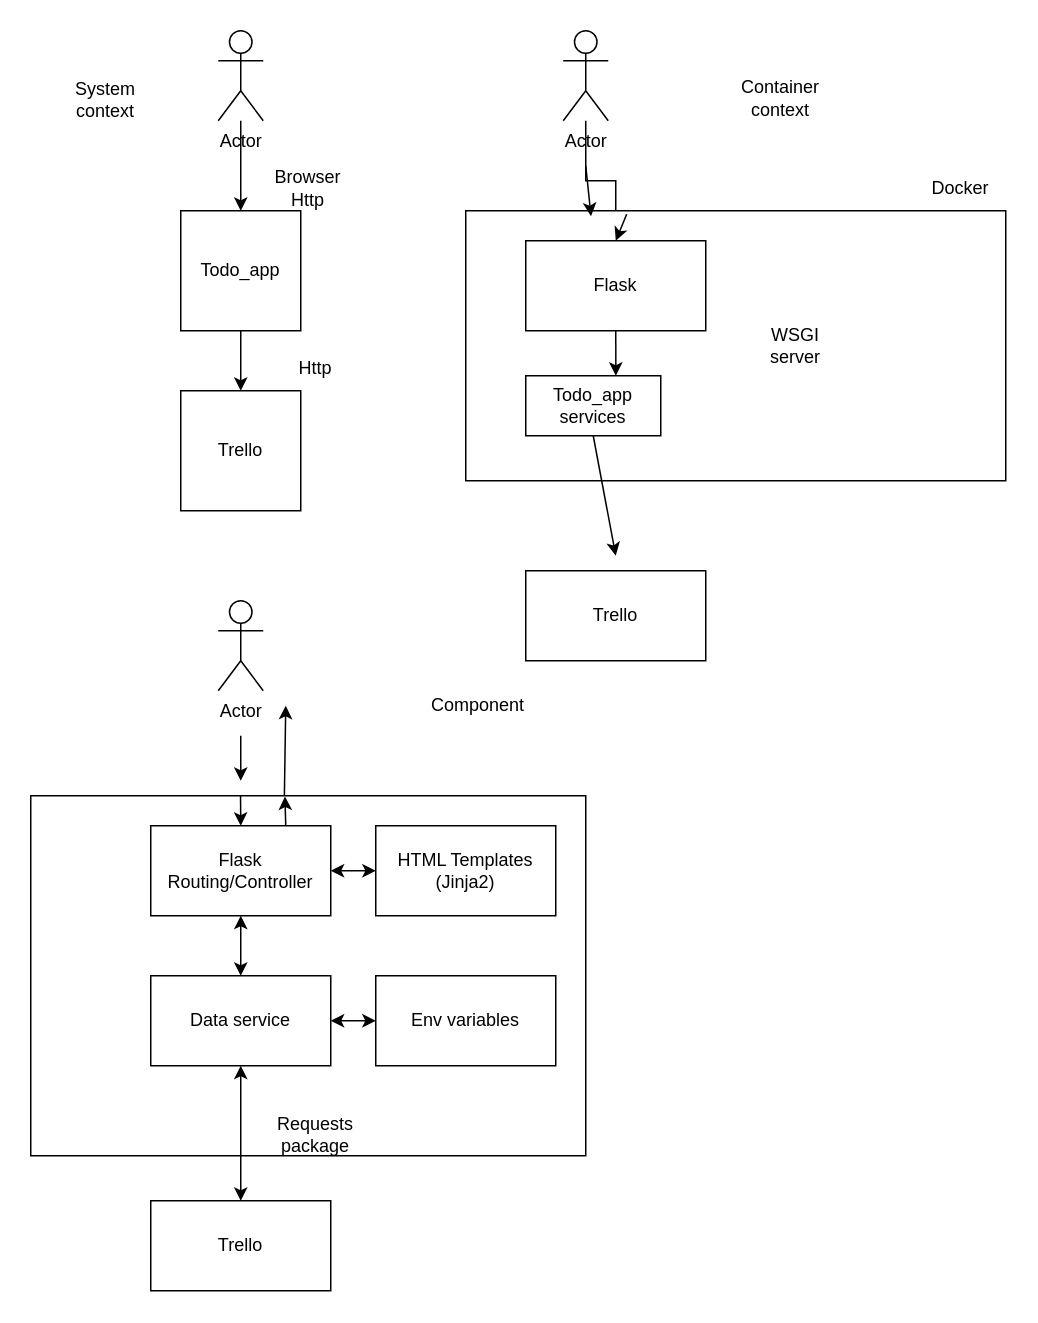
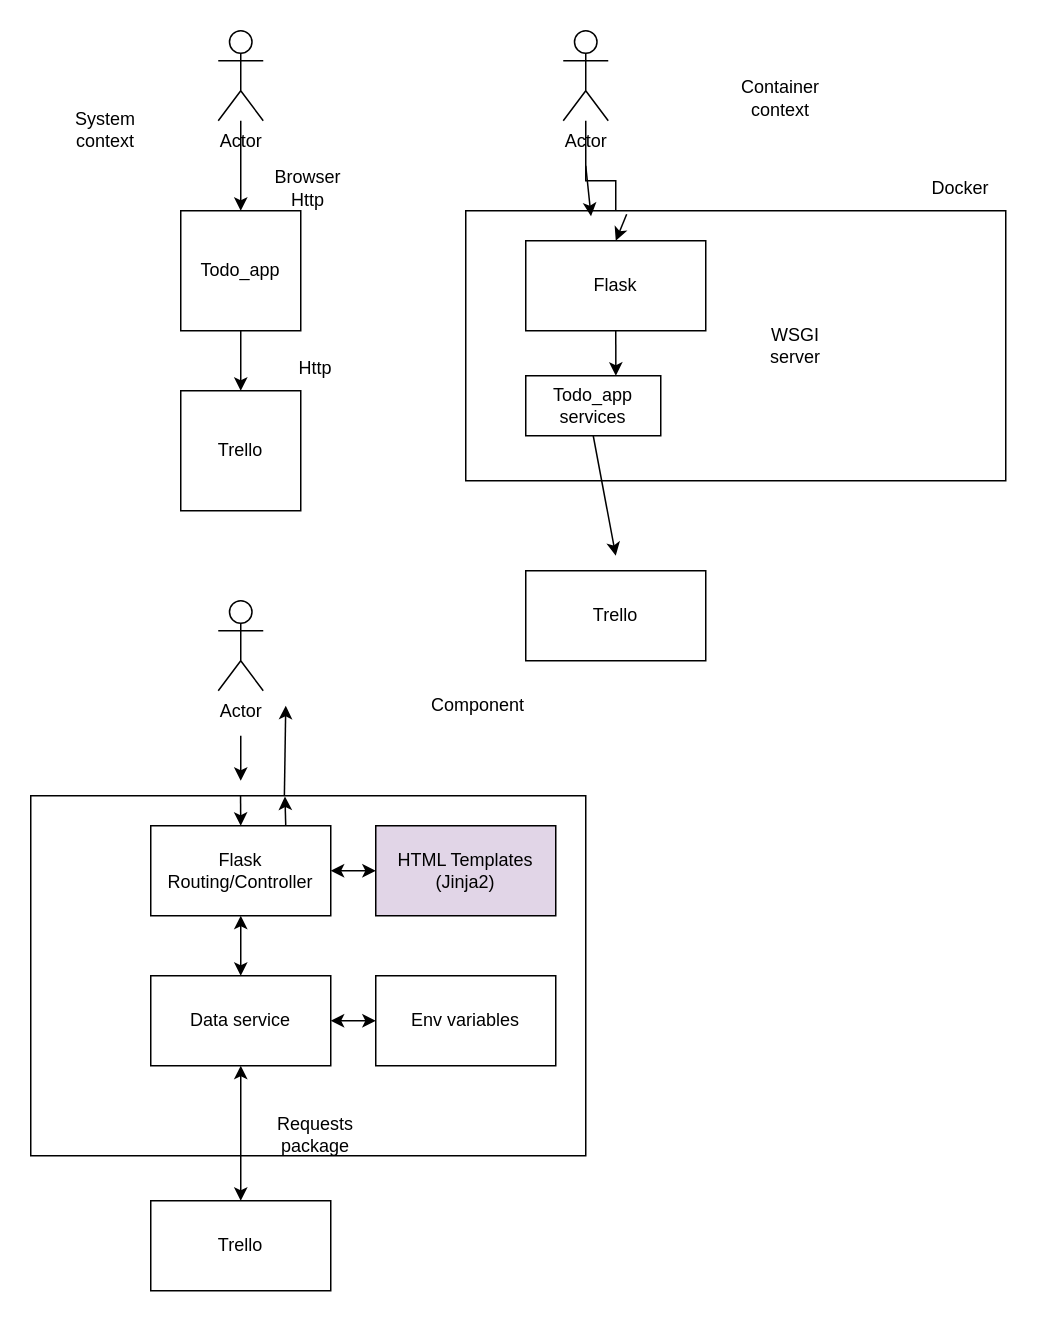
  <mxCell id="0" />
  <mxCell id="1" parent="0" />
  <mxCell id="2" value="Todo_app" style="whiteSpace=wrap;html=1;aspect=fixed;" parent="1" vertex="1"><mxGeometry x="120" y="140" width="80" height="80" as="geometry" /></mxCell>
  <mxCell id="3" value="" style="edgeStyle=orthogonalEdgeStyle;rounded=0;orthogonalLoop=1;jettySize=auto;html=1;" parent="1" source="4" target="2" edge="1"><mxGeometry relative="1" as="geometry" /></mxCell>
  <mxCell id="4" value="Actor" style="shape=umlActor;verticalLabelPosition=bottom;verticalAlign=top;html=1;outlineConnect=0;" parent="1" vertex="1"><mxGeometry x="145" y="20" width="30" height="60" as="geometry" /></mxCell>
  <mxCell id="5" value="Browser&lt;div&gt;Http&lt;/div&gt;" style="text;html=1;align=center;verticalAlign=middle;whiteSpace=wrap;rounded=0;" parent="1" vertex="1"><mxGeometry x="175" y="90" width="60" height="70" as="geometry" /></mxCell>
  <mxCell id="6" value="Trello" style="whiteSpace=wrap;html=1;aspect=fixed;" vertex="1" parent="1"><mxGeometry x="120" y="260" width="80" height="80" as="geometry" /></mxCell>
  <mxCell id="7" value="" style="endArrow=classic;html=1;rounded=0;exitX=0.5;exitY=1;exitDx=0;exitDy=0;entryX=0.5;entryY=0;entryDx=0;entryDy=0;" edge="1" parent="1" source="2" target="6"><mxGeometry width="50" height="50" relative="1" as="geometry"><mxPoint x="350" y="200" as="sourcePoint" /><mxPoint x="400" y="150" as="targetPoint" /></mxGeometry></mxCell>
  <mxCell id="8" value="Http" style="text;html=1;align=center;verticalAlign=middle;whiteSpace=wrap;rounded=0;" vertex="1" parent="1"><mxGeometry x="180" y="230" width="60" height="30" as="geometry" /></mxCell>
  <mxCell id="9" value="" style="edgeStyle=orthogonalEdgeStyle;rounded=0;orthogonalLoop=1;jettySize=auto;html=1;" edge="1" parent="1" source="10" target="13"><mxGeometry relative="1" as="geometry" /></mxCell>
  <mxCell id="10" value="Actor" style="shape=umlActor;verticalLabelPosition=bottom;verticalAlign=top;html=1;outlineConnect=0;" vertex="1" parent="1"><mxGeometry x="375" y="20" width="30" height="60" as="geometry" /></mxCell>
  <mxCell id="11" value="" style="rounded=0;whiteSpace=wrap;html=1;" vertex="1" parent="1"><mxGeometry x="310" y="140" width="360" height="180" as="geometry" /></mxCell>
  <mxCell id="12" value="" style="endArrow=classic;html=1;rounded=0;entryX=0.232;entryY=0.02;entryDx=0;entryDy=0;entryPerimeter=0;" edge="1" parent="1" target="11"><mxGeometry width="50" height="50" relative="1" as="geometry"><mxPoint x="390" y="110" as="sourcePoint" /><mxPoint x="400" y="150" as="targetPoint" /></mxGeometry></mxCell>
  <mxCell id="13" value="Flask" style="rounded=0;whiteSpace=wrap;html=1;" vertex="1" parent="1"><mxGeometry x="350" y="160" width="120" height="60" as="geometry" /></mxCell>
  <mxCell id="14" value="" style="endArrow=classic;html=1;rounded=0;exitX=0.5;exitY=1;exitDx=0;exitDy=0;entryX=0.278;entryY=0.611;entryDx=0;entryDy=0;entryPerimeter=0;" edge="1" parent="1" source="13" target="11"><mxGeometry width="50" height="50" relative="1" as="geometry"><mxPoint x="410" y="280" as="sourcePoint" /><mxPoint x="460" y="230" as="targetPoint" /></mxGeometry></mxCell>
  <mxCell id="15" value="Todo_app services" style="rounded=0;whiteSpace=wrap;html=1;" vertex="1" parent="1"><mxGeometry x="350" y="250" width="90" height="40" as="geometry" /></mxCell>
  <mxCell id="16" value="WSGI server" style="text;html=1;align=center;verticalAlign=middle;whiteSpace=wrap;rounded=0;" vertex="1" parent="1"><mxGeometry x="500" y="215" width="60" height="30" as="geometry" /></mxCell>
  <mxCell id="17" value="" style="endArrow=classic;html=1;rounded=0;exitX=0.298;exitY=0.013;exitDx=0;exitDy=0;exitPerimeter=0;entryX=0.5;entryY=0;entryDx=0;entryDy=0;" edge="1" parent="1" source="11" target="13"><mxGeometry width="50" height="50" relative="1" as="geometry"><mxPoint x="300" y="290" as="sourcePoint" /><mxPoint x="350" y="240" as="targetPoint" /></mxGeometry></mxCell>
  <mxCell id="18" value="" style="endArrow=classic;html=1;rounded=0;exitX=0.5;exitY=1;exitDx=0;exitDy=0;" edge="1" parent="1" source="15"><mxGeometry width="50" height="50" relative="1" as="geometry"><mxPoint x="410" y="360" as="sourcePoint" /><mxPoint x="410" y="370" as="targetPoint" /></mxGeometry></mxCell>
  <mxCell id="19" value="Trello" style="rounded=0;whiteSpace=wrap;html=1;" vertex="1" parent="1"><mxGeometry x="350" y="380" width="120" height="60" as="geometry" /></mxCell>
  <mxCell id="20" value="Actor" style="shape=umlActor;verticalLabelPosition=bottom;verticalAlign=top;html=1;outlineConnect=0;" vertex="1" parent="1"><mxGeometry x="145" y="400" width="30" height="60" as="geometry" /></mxCell>
  <mxCell id="21" value="" style="rounded=0;whiteSpace=wrap;html=1;" vertex="1" parent="1"><mxGeometry x="20" y="530" width="370" height="240" as="geometry" /></mxCell>
  <mxCell id="22" value="" style="endArrow=classic;html=1;rounded=0;exitX=0.378;exitY=0;exitDx=0;exitDy=0;exitPerimeter=0;entryX=0.5;entryY=0;entryDx=0;entryDy=0;" edge="1" parent="1" source="21" target="24"><mxGeometry width="50" height="50" relative="1" as="geometry"><mxPoint x="300" y="740" as="sourcePoint" /><mxPoint x="350" y="690" as="targetPoint" /></mxGeometry></mxCell>
  <mxCell id="23" value="" style="endArrow=classic;html=1;rounded=0;" edge="1" parent="1"><mxGeometry width="50" height="50" relative="1" as="geometry"><mxPoint x="160" y="490" as="sourcePoint" /><mxPoint x="160" y="520" as="targetPoint" /></mxGeometry></mxCell>
  <mxCell id="24" value="Flask Routing/Controller" style="rounded=0;whiteSpace=wrap;html=1;" vertex="1" parent="1"><mxGeometry x="100" y="550" width="120" height="60" as="geometry" /></mxCell>
- <mxCell id="25" value="HTML Templates (Jinja2)" style="rounded=0;whiteSpace=wrap;html=1;" vertex="1" parent="1"><mxGeometry x="250" y="550" width="120" height="60" as="geometry" /></mxCell>
+ <mxCell id="25" value="HTML Templates (Jinja2)" style="rounded=0;whiteSpace=wrap;html=1;fillColor=#e1d5e7;" vertex="1" parent="1"><mxGeometry x="250" y="550" width="120" height="60" as="geometry" /></mxCell>
  <mxCell id="26" value="" style="endArrow=classic;html=1;rounded=0;exitX=0.75;exitY=0;exitDx=0;exitDy=0;entryX=0.458;entryY=0.002;entryDx=0;entryDy=0;entryPerimeter=0;" edge="1" parent="1" source="24" target="21"><mxGeometry width="50" height="50" relative="1" as="geometry"><mxPoint x="180" y="590" as="sourcePoint" /><mxPoint x="230" y="540" as="targetPoint" /></mxGeometry></mxCell>
  <mxCell id="27" value="" style="endArrow=classic;html=1;rounded=0;exitX=0.457;exitY=0;exitDx=0;exitDy=0;exitPerimeter=0;" edge="1" parent="1" source="21"><mxGeometry width="50" height="50" relative="1" as="geometry"><mxPoint x="200" y="560" as="sourcePoint" /><mxPoint x="190" y="470" as="targetPoint" /></mxGeometry></mxCell>
  <mxCell id="28" value="" style="endArrow=classic;startArrow=classic;html=1;rounded=0;exitX=1;exitY=0.5;exitDx=0;exitDy=0;entryX=0;entryY=0.5;entryDx=0;entryDy=0;" edge="1" parent="1" source="24" target="25"><mxGeometry width="50" height="50" relative="1" as="geometry"><mxPoint x="180" y="700" as="sourcePoint" /><mxPoint x="230" y="650" as="targetPoint" /></mxGeometry></mxCell>
  <mxCell id="29" value="Data service" style="rounded=0;whiteSpace=wrap;html=1;" vertex="1" parent="1"><mxGeometry x="100" y="650" width="120" height="60" as="geometry" /></mxCell>
  <mxCell id="30" value="Env variables" style="rounded=0;whiteSpace=wrap;html=1;" vertex="1" parent="1"><mxGeometry x="250" y="650" width="120" height="60" as="geometry" /></mxCell>
  <mxCell id="31" value="" style="endArrow=classic;startArrow=classic;html=1;rounded=0;exitX=0.5;exitY=0;exitDx=0;exitDy=0;entryX=0.5;entryY=1;entryDx=0;entryDy=0;" edge="1" parent="1" source="29" target="24"><mxGeometry width="50" height="50" relative="1" as="geometry"><mxPoint x="120" y="690" as="sourcePoint" /><mxPoint x="170" y="640" as="targetPoint" /></mxGeometry></mxCell>
  <mxCell id="32" value="Docker" style="text;html=1;align=center;verticalAlign=middle;whiteSpace=wrap;rounded=0;" vertex="1" parent="1"><mxGeometry x="610" y="110" width="60" height="30" as="geometry" /></mxCell>
  <mxCell id="33" value="" style="endArrow=classic;startArrow=classic;html=1;rounded=0;exitX=1;exitY=0.5;exitDx=0;exitDy=0;entryX=0;entryY=0.5;entryDx=0;entryDy=0;" edge="1" parent="1" source="29" target="30"><mxGeometry width="50" height="50" relative="1" as="geometry"><mxPoint x="490" y="760" as="sourcePoint" /><mxPoint x="540" y="710" as="targetPoint" /></mxGeometry></mxCell>
  <mxCell id="34" value="Trello" style="rounded=0;whiteSpace=wrap;html=1;" vertex="1" parent="1"><mxGeometry x="100" y="800" width="120" height="60" as="geometry" /></mxCell>
  <mxCell id="35" value="" style="endArrow=classic;startArrow=classic;html=1;rounded=0;entryX=0.5;entryY=1;entryDx=0;entryDy=0;" edge="1" parent="1" target="29"><mxGeometry width="50" height="50" relative="1" as="geometry"><mxPoint x="160" y="800" as="sourcePoint" /><mxPoint x="210" y="750" as="targetPoint" /></mxGeometry></mxCell>
- <mxCell id="36" value="System context" style="text;html=1;align=center;verticalAlign=middle;whiteSpace=wrap;rounded=0;" vertex="1" parent="1"><mxGeometry x="40" y="51" width="60" height="30" as="geometry" /></mxCell>
+ <mxCell id="36" value="System context" style="text;html=1;align=center;verticalAlign=middle;whiteSpace=wrap;rounded=0;" vertex="1" parent="1"><mxGeometry x="40" y="71" width="60" height="30" as="geometry" /></mxCell>
  <mxCell id="37" value="Container context" style="text;html=1;align=center;verticalAlign=middle;whiteSpace=wrap;rounded=0;" vertex="1" parent="1"><mxGeometry x="490" y="50" width="60" height="30" as="geometry" /></mxCell>
  <mxCell id="38" value="Component&amp;nbsp;" style="text;html=1;align=center;verticalAlign=middle;whiteSpace=wrap;rounded=0;" vertex="1" parent="1"><mxGeometry x="290" y="455" width="60" height="30" as="geometry" /></mxCell>
  <mxCell id="39" value="Requests package" style="text;html=1;align=center;verticalAlign=middle;whiteSpace=wrap;rounded=0;" vertex="1" parent="1"><mxGeometry x="180" y="741" width="60" height="30" as="geometry" /></mxCell>
